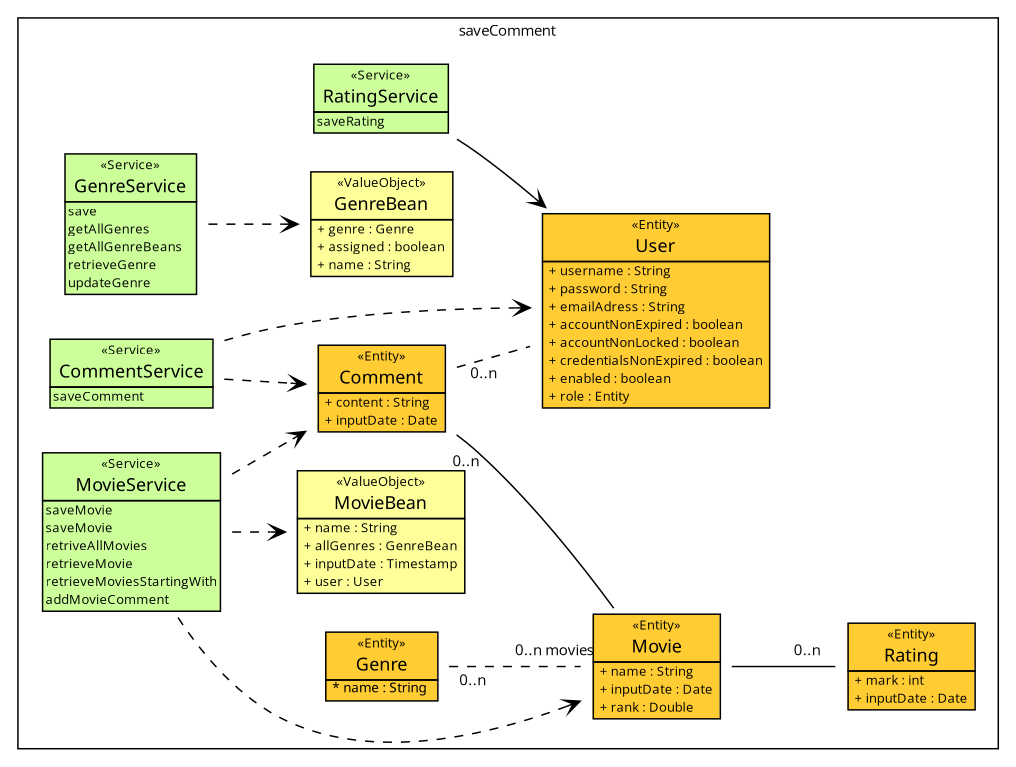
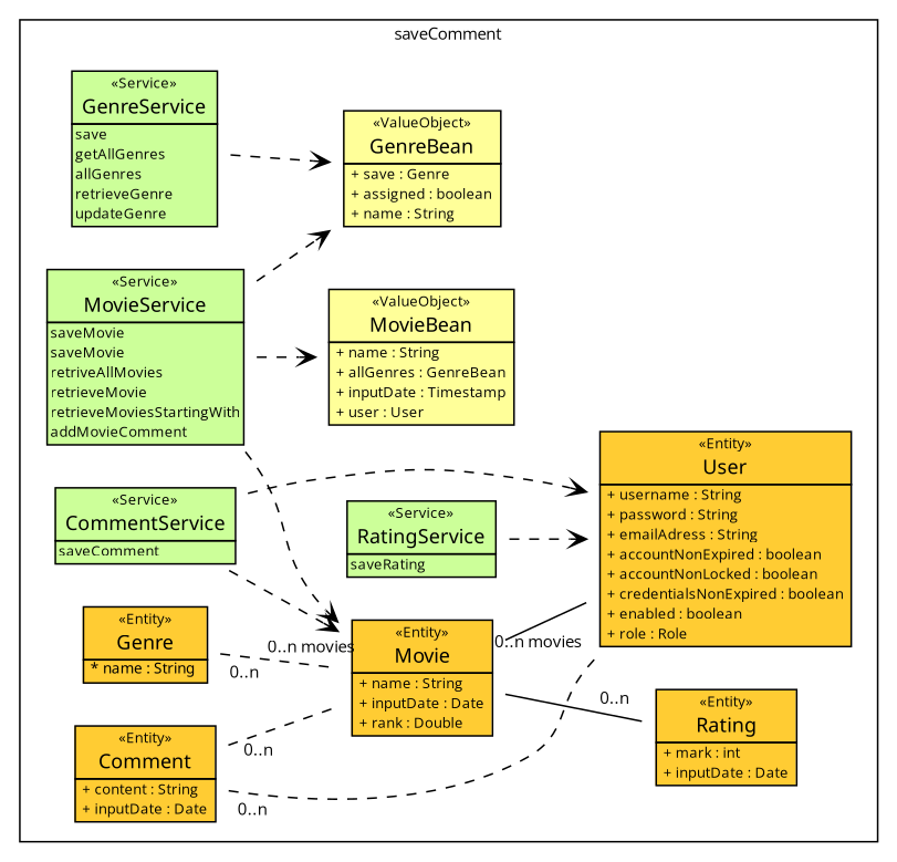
  digraph {
    fontname="Open Sans"
    fontsize=10
    rankdir=LR
    node [fontcolor=black fontname="Open Sans" fontsize=9.0 shape=plaintext]
    edge [arrowhead=open arrowtail=none fontname="Open Sans" fontsize=10 labelangle=-30 labeldistance=2.0 style=dashed]
    n1 [label=<<table border="0" cellborder="1" cellspacing="0" cellpadding="0" port="p" bgcolor="#CCFF99" > 	<tr><td> 	<table border="0" cellspacing="1" cellpadding="1"> 		<tr><td> &laquo;Service&raquo; </td></tr> 		<tr><td><font face="arialbd"  point-size="12.0"> CommentService </font></td></tr> 	</table></td></tr> 		<tr><td> 			<table border="0" cellspacing="0" cellpadding="1">	 		 				<tr><td align="left">saveComment</td></tr>			  			</table>		 		</td></tr> 	</table>>]
-   n2 [label=<<table border="0" cellborder="1" cellspacing="0" cellpadding="0" port="p" bgcolor="#CCFF99" > 	<tr><td> 	<table border="0" cellspacing="1" cellpadding="1"> 		<tr><td> &laquo;Service&raquo; </td></tr> 		<tr><td><font face="arialbd"  point-size="12.0"> GenreService </font></td></tr> 	</table></td></tr> 		<tr><td> 			<table border="0" cellspacing="0" cellpadding="1">	 		 				<tr><td align="left">save</td></tr>			  				<tr><td align="left">getAllGenres</td></tr>			  				<tr><td align="left">getAllGenreBeans</td></tr>			  				<tr><td align="left">retrieveGenre</td></tr>			  				<tr><td align="left">updateGenre</td></tr>			  			</table>		 		</td></tr> 	</table>>]
+   n2 [label=<<table border="0" cellborder="1" cellspacing="0" cellpadding="0" port="p" bgcolor="#CCFF99" > 	<tr><td> 	<table border="0" cellspacing="1" cellpadding="1"> 		<tr><td> &laquo;Service&raquo; </td></tr> 		<tr><td><font face="arialbd"  point-size="12.0"> GenreService </font></td></tr> 	</table></td></tr> 		<tr><td> 			<table border="0" cellspacing="0" cellpadding="1">	 		 				<tr><td align="left">save</td></tr>			  				<tr><td align="left">getAllGenres</td></tr>			  				<tr><td align="left">allGenres</td></tr>			  				<tr><td align="left">retrieveGenre</td></tr>			  				<tr><td align="left">updateGenre</td></tr>			  			</table>		 		</td></tr> 	</table>>]
    n3 [label=<<table border="0" cellborder="1" cellspacing="0" cellpadding="0" port="p" bgcolor="#CCFF99" > 	<tr><td> 	<table border="0" cellspacing="1" cellpadding="1"> 		<tr><td> &laquo;Service&raquo; </td></tr> 		<tr><td><font face="arialbd"  point-size="12.0"> MovieService </font></td></tr> 	</table></td></tr> 		<tr><td> 			<table border="0" cellspacing="0" cellpadding="1">	 		 				<tr><td align="left">saveMovie</td></tr>			  				<tr><td align="left">saveMovie</td></tr>			  				<tr><td align="left">retriveAllMovies</td></tr>			  				<tr><td align="left">retrieveMovie</td></tr>			  				<tr><td align="left">retrieveMoviesStartingWith</td></tr>			  				<tr><td align="left">addMovieComment</td></tr>			  			</table>		 		</td></tr> 	</table>>]
    n4 [label=<<table border="0" cellborder="1" cellspacing="0" cellpadding="0" port="p" bgcolor="#CCFF99" > 	<tr><td> 	<table border="0" cellspacing="1" cellpadding="1"> 		<tr><td> &laquo;Service&raquo; </td></tr> 		<tr><td><font face="arialbd"  point-size="12.0"> RatingService </font></td></tr> 	</table></td></tr> 		<tr><td> 			<table border="0" cellspacing="0" cellpadding="1">	 		 				<tr><td align="left">saveRating</td></tr>			  			</table>		 		</td></tr> 	</table>>]
    n5 [label=<<table border="0" cellborder="1" cellspacing="0" cellpadding="0" port="p" bgcolor="#FFCC33"> 	<tr><td> 	<table border="0" cellspacing="1" cellpadding="1"> 		<tr><td> &laquo;Entity&raquo; </td></tr> 		<tr><td><font face="arialbd"  point-size="12.0"> Comment </font></td></tr> 	</table></td></tr> 	 	 		<tr><td> 			<table border="0" cellspacing="0" cellpadding="1">	 		 		 			 				<tr><td align="left"> + content : String </td></tr> 			 		 		  		 			 				<tr><td align="left"> + inputDate : Date </td></tr> 			 		 		  		 		 		 			</table>		 		</td></tr> 	 	 	 	</table>>]
    n6 [label=<<table border="0" cellborder="1" cellspacing="0" cellpadding="0" port="p" bgcolor="#FFCC33"> 	<tr><td> 	<table border="0" cellspacing="1" cellpadding="1"> 		<tr><td> &laquo;Entity&raquo; </td></tr> 		<tr><td><font face="arialbd"  point-size="12.0"> Genre </font></td></tr> 	</table></td></tr> 	 	 		<tr><td> 			<table border="0" cellspacing="0" cellpadding="1">	 		 		 			  				<tr><td align="left"><font face="arialbd"> * name : String </font> </td></tr>			 			 		 		  		 		 		 			</table>		 		</td></tr> 	 	 	 	</table>>]
-   n7 [label=<<table border="0" cellborder="1" cellspacing="0" cellpadding="0" port="p" bgcolor="#FFFF99"> 	<tr><td> 	<table border="0" cellspacing="1" cellpadding="1"> 		<tr><td> &laquo;ValueObject&raquo; </td></tr> 		<tr><td><font face="arialbd"  point-size="12.0"> GenreBean </font></td></tr> 	</table></td></tr> 	 	 		<tr><td> 			<table border="0" cellspacing="0" cellpadding="1">	 		 		 			 				<tr><td align="left"> + genre : Genre </td></tr> 			 		 		  		 			 				<tr><td align="left"> + assigned : boolean </td></tr> 			 		 		  		 			 				<tr><td align="left"> + name : String </td></tr> 			 		 		  		 		 		 			</table>		 		</td></tr> 	 	 	 	</table>>]
+   n7 [label=<<table border="0" cellborder="1" cellspacing="0" cellpadding="0" port="p" bgcolor="#FFFF99"> 	<tr><td> 	<table border="0" cellspacing="1" cellpadding="1"> 		<tr><td> &laquo;ValueObject&raquo; </td></tr> 		<tr><td><font face="arialbd"  point-size="12.0"> GenreBean </font></td></tr> 	</table></td></tr> 	 	 		<tr><td> 			<table border="0" cellspacing="0" cellpadding="1">	 		 		 			 				<tr><td align="left"> + save : Genre </td></tr> 			 		 		  		 			 				<tr><td align="left"> + assigned : boolean </td></tr> 			 		 		  		 			 				<tr><td align="left"> + name : String </td></tr> 			 		 		  		 		 		 			</table>		 		</td></tr> 	 	 	 	</table>>]
    n8 [label=<<table border="0" cellborder="1" cellspacing="0" cellpadding="0" port="p" bgcolor="#FFCC33"> 	<tr><td> 	<table border="0" cellspacing="1" cellpadding="1"> 		<tr><td> &laquo;Entity&raquo; </td></tr> 		<tr><td><font face="arialbd"  point-size="12.0"> Movie </font></td></tr> 	</table></td></tr> 	 	 		<tr><td> 			<table border="0" cellspacing="0" cellpadding="1">	 		 		 			 				<tr><td align="left"> + name : String </td></tr> 			 		 		  		 			 				<tr><td align="left"> + inputDate : Date </td></tr> 			 		 		  		 			 				<tr><td align="left"> + rank : Double </td></tr> 			 		 		  		 		 		 			</table>		 		</td></tr> 	 	 	 	</table>>]
    n9 [label=<<table border="0" cellborder="1" cellspacing="0" cellpadding="0" port="p" bgcolor="#FFFF99"> 	<tr><td> 	<table border="0" cellspacing="1" cellpadding="1"> 		<tr><td> &laquo;ValueObject&raquo; </td></tr> 		<tr><td><font face="arialbd"  point-size="12.0"> MovieBean </font></td></tr> 	</table></td></tr> 	 	 		<tr><td> 			<table border="0" cellspacing="0" cellpadding="1">	 		 		 			 				<tr><td align="left"> + name : String </td></tr> 			 		 		  		 			 				<tr><td align="left"> + allGenres : GenreBean </td></tr> 			 		 		  		 			 				<tr><td align="left"> + inputDate : Timestamp </td></tr> 			 		 		  		 			 				<tr><td align="left"> + user : User </td></tr> 			 		 		  		 		 		 			</table>		 		</td></tr> 	 	 	 	</table>>]
    n10 [label=<<table border="0" cellborder="1" cellspacing="0" cellpadding="0" port="p" bgcolor="#FFCC33"> 	<tr><td> 	<table border="0" cellspacing="1" cellpadding="1"> 		<tr><td> &laquo;Entity&raquo; </td></tr> 		<tr><td><font face="arialbd"  point-size="12.0"> Rating </font></td></tr> 	</table></td></tr> 	 	 		<tr><td> 			<table border="0" cellspacing="0" cellpadding="1">	 		 		 			 				<tr><td align="left"> + mark : int </td></tr> 			 		 		  		 			 				<tr><td align="left"> + inputDate : Date </td></tr> 			 		 		  		 		 		 			</table>		 		</td></tr> 	 	 	 	</table>>]
-   n11 [label=<<table border="0" cellborder="1" cellspacing="0" cellpadding="0" port="p" bgcolor="#FFCC33"> 	<tr><td> 	<table border="0" cellspacing="1" cellpadding="1"> 		<tr><td> &laquo;Entity&raquo; </td></tr> 		<tr><td><font face="arialbd"  point-size="12.0"> User </font></td></tr> 	</table></td></tr> 	 	 		<tr><td> 			<table border="0" cellspacing="0" cellpadding="1">	 		 		 			 				<tr><td align="left"> + username : String </td></tr> 			 		 		  		 			 				<tr><td align="left"> + password : String </td></tr> 			 		 		  		 			 				<tr><td align="left"> + emailAdress : String </td></tr> 			 		 		  		 			 				<tr><td align="left"> + accountNonExpired : boolean </td></tr> 			 		 		  		 			 				<tr><td align="left"> + accountNonLocked : boolean </td></tr> 			 		 		  		 			 				<tr><td align="left"> + credentialsNonExpired : boolean </td></tr> 			 		 		  		 			 				<tr><td align="left"> + enabled : boolean </td></tr> 			 		 		  		 		 		 			<tr><td align="left"> + role : Entity </td></tr> 		  		 			</table>		 		</td></tr> 	 	 	 	</table>>]
+   n11 [label=<<table border="0" cellborder="1" cellspacing="0" cellpadding="0" port="p" bgcolor="#FFCC33"> 	<tr><td> 	<table border="0" cellspacing="1" cellpadding="1"> 		<tr><td> &laquo;Entity&raquo; </td></tr> 		<tr><td><font face="arialbd"  point-size="12.0"> User </font></td></tr> 	</table></td></tr> 	 	 		<tr><td> 			<table border="0" cellspacing="0" cellpadding="1">	 		 		 			 				<tr><td align="left"> + username : String </td></tr> 			 		 		  		 			 				<tr><td align="left"> + password : String </td></tr> 			 		 		  		 			 				<tr><td align="left"> + emailAdress : String </td></tr> 			 		 		  		 			 				<tr><td align="left"> + accountNonExpired : boolean </td></tr> 			 		 		  		 			 				<tr><td align="left"> + accountNonLocked : boolean </td></tr> 			 		 		  		 			 				<tr><td align="left"> + credentialsNonExpired : boolean </td></tr> 			 		 		  		 			 				<tr><td align="left"> + enabled : boolean </td></tr> 			 		 		  		 		 		 			<tr><td align="left"> + role : Role </td></tr> 		  		 			</table>		 		</td></tr> 	 	 	 	</table>>]
    subgraph cluster_1 {
      label=saveComment
      n1
      n2
      n3
      n4
      n5
      n6
      n7
      n8
      n9
      n10
      n11
    }
-   n1 -> n5
+   n1 -> n8
    n1 -> n11
    n2 -> n7
-   n3 -> n5
+   n3 -> n7
    n3 -> n8
    n3 -> n9
-   n4 -> n11 [style=solid]
-   n5 -> n8 [arrowhead=none taillabel="0..n " style=""]
+   n4 -> n11
+   n5 -> n8 [arrowhead=none taillabel="0..n "]
    n5 -> n11 [arrowhead=none taillabel="0..n "]
    n6 -> n8 [arrowhead=none headlabel="0..n movies" taillabel="0..n "]
    n8 -> n10 [arrowhead=none headlabel="0..n " style=""]
+   n8 -> n11 [arrowhead=none taillabel="0..n movies" style=""]
  }
